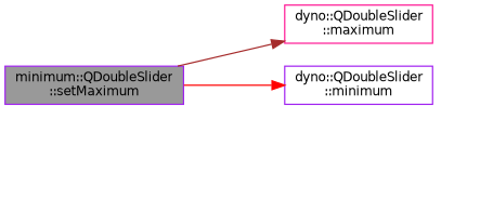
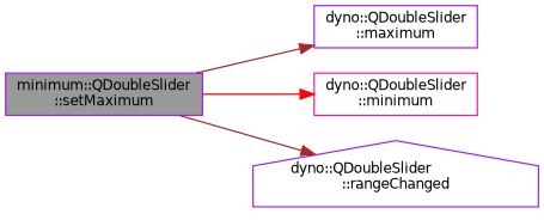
  digraph {
    rankdir=LR
    node [color=purple fillcolor=white fontname=Helvetica fontsize=10 shape=box style=filled]
    edge [color=brown fontname=Helvetica fontsize=10 labelfontname=Helvetica labelfontsize=10 style=solid]
    n1 [fillcolor=grey60 fontcolor=black height=0.2 label="minimum::QDoubleSlider\l::setMaximum" width=0.4]
-   n2 [color=deeppink height=0.2 label="dyno::QDoubleSlider\l::maximum" width=0.4]
-   n3 [height=0.2 label="dyno::QDoubleSlider\l::minimum" width=0.4]
+   n2 [height=0.2 label="dyno::QDoubleSlider\l::maximum" width=0.4]
+   n3 [color=deeppink height=0.2 label="dyno::QDoubleSlider\l::minimum" width=0.4]
+   n4 [height=0.2 label="dyno::QDoubleSlider\l::rangeChanged" shape=house width=0.4]
    n1 -> n2
    n1 -> n3 [color=red]
+   n1 -> n4
  }
